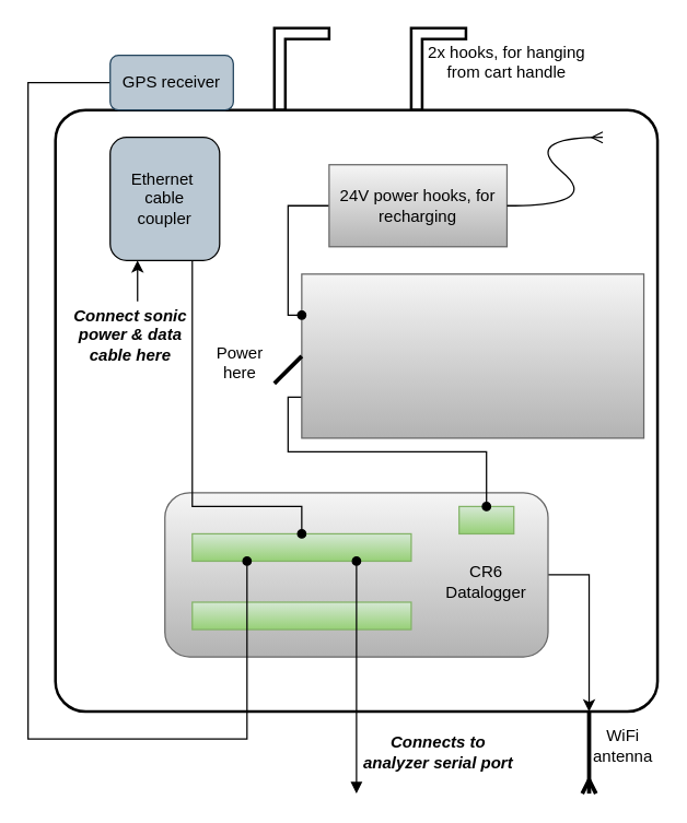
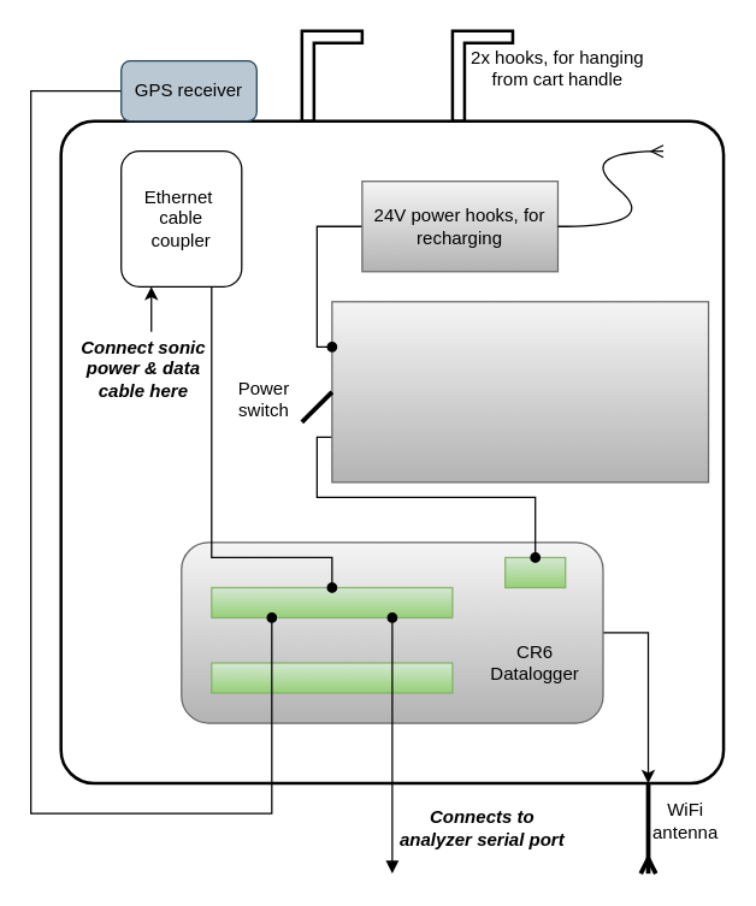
  <mxCell id="0" />
  <mxCell id="1" parent="0" />
  <mxCell id="2" value="" style="rounded=1;whiteSpace=wrap;html=1;fillColor=none;arcSize=5;strokeWidth=2;" vertex="1" parent="1"><mxGeometry x="40" y="80" width="440" height="440" as="geometry" /></mxCell>
  <mxCell id="3" style="edgeStyle=orthogonalEdgeStyle;rounded=0;html=1;exitX=1;exitY=0.5;exitDx=0;exitDy=0;entryX=0.75;entryY=1;entryDx=0;entryDy=0;jettySize=auto;orthogonalLoop=1;" edge="1" parent="1" source="4"><mxGeometry relative="1" as="geometry"><mxPoint x="430" y="520" as="targetPoint" /><Array as="points"><mxPoint x="430" y="420" /></Array></mxGeometry></mxCell>
  <mxCell id="4" value="" style="rounded=1;whiteSpace=wrap;html=1;fillColor=#f5f5f5;strokeColor=#666666;gradientColor=#b3b3b3;" vertex="1" parent="1"><mxGeometry x="120" y="360" width="280" height="120" as="geometry" /></mxCell>
  <mxCell id="5" value="" style="rounded=0;whiteSpace=wrap;html=1;fillColor=#d5e8d4;strokeColor=#82b366;gradientColor=#97d077;" vertex="1" parent="1"><mxGeometry x="335" y="370" width="40" height="20" as="geometry" /></mxCell>
  <mxCell id="6" value="" style="rounded=0;whiteSpace=wrap;html=1;fillColor=#d5e8d4;strokeColor=#82b366;gradientColor=#97d077;" vertex="1" parent="1"><mxGeometry x="140" y="390" width="160" height="20" as="geometry" /></mxCell>
  <mxCell id="7" value="" style="rounded=0;whiteSpace=wrap;html=1;fillColor=#d5e8d4;strokeColor=#82b366;gradientColor=#97d077;" vertex="1" parent="1"><mxGeometry x="140" y="440" width="160" height="20" as="geometry" /></mxCell>
- <mxCell id="8" value="CR6&lt;br&gt;Datalogger&lt;br&gt;" style="text;html=1;strokeColor=none;fillColor=none;align=center;verticalAlign=middle;whiteSpace=wrap;rounded=0;" vertex="1" parent="1"><mxGeometry x="320" y="400" width="70" height="50" as="geometry" /></mxCell>
+ <mxCell id="8" value="CR6&lt;br&gt;Datalogger&lt;br&gt;" style="text;html=1;strokeColor=none;fillColor=none;align=center;verticalAlign=middle;whiteSpace=wrap;rounded=0;" vertex="1" parent="1"><mxGeometry x="320" y="415" width="70" height="50" as="geometry" /></mxCell>
  <mxCell id="9" value="" style="endArrow=ERmany;html=1;exitX=0.75;exitY=1;exitDx=0;exitDy=0;strokeWidth=3;endFill=0;" edge="1" parent="1"><mxGeometry width="50" height="50" relative="1" as="geometry"><mxPoint x="430" y="520" as="sourcePoint" /><mxPoint x="430" y="580" as="targetPoint" /></mxGeometry></mxCell>
  <mxCell id="10" value="WiFi&lt;br&gt;antenna&lt;br&gt;" style="text;html=1;strokeColor=none;fillColor=none;align=center;verticalAlign=middle;whiteSpace=wrap;rounded=0;" vertex="1" parent="1"><mxGeometry x="430" y="530" width="50" height="30" as="geometry" /></mxCell>
  <mxCell id="11" style="edgeStyle=orthogonalEdgeStyle;rounded=0;html=1;exitX=0;exitY=0.75;exitDx=0;exitDy=0;entryX=0.5;entryY=0;entryDx=0;entryDy=0;jettySize=auto;orthogonalLoop=1;endArrow=oval;endFill=1;" edge="1" parent="1" source="12" target="5"><mxGeometry relative="1" as="geometry"><Array as="points"><mxPoint x="210" y="290" /><mxPoint x="210" y="330" /><mxPoint x="355" y="330" /></Array></mxGeometry></mxCell>
  <mxCell id="12" value="" style="rounded=0;whiteSpace=wrap;html=1;fillColor=#f5f5f5;strokeColor=#666666;gradientColor=#b3b3b3;" vertex="1" parent="1"><mxGeometry x="220" y="200" width="250" height="120" as="geometry" /></mxCell>
  <mxCell id="13" style="edgeStyle=orthogonalEdgeStyle;rounded=0;html=1;exitX=0.75;exitY=1;exitDx=0;exitDy=0;entryX=0.5;entryY=0;entryDx=0;entryDy=0;jettySize=auto;orthogonalLoop=1;endArrow=oval;endFill=1;" edge="1" parent="1" source="14" target="6"><mxGeometry relative="1" as="geometry"><Array as="points"><mxPoint x="140" y="370" /><mxPoint x="220" y="370" /></Array></mxGeometry></mxCell>
- <mxCell id="14" value="Ethernet&amp;nbsp;&lt;br&gt;cable&lt;br&gt;coupler&lt;br&gt;" style="rounded=1;whiteSpace=wrap;html=1;fillColor=#bac8d3;" vertex="1" parent="1"><mxGeometry x="80" y="100" width="80" height="90" as="geometry" /></mxCell>
+ <mxCell id="14" value="Ethernet&amp;nbsp;&lt;br&gt;cable&lt;br&gt;coupler&lt;br&gt;" style="rounded=1;whiteSpace=wrap;html=1;" vertex="1" parent="1"><mxGeometry x="80" y="100" width="80" height="90" as="geometry" /></mxCell>
  <mxCell id="15" value="" style="endArrow=classic;html=1;entryX=0.25;entryY=1;entryDx=0;entryDy=0;" edge="1" parent="1" target="14"><mxGeometry width="50" height="50" relative="1" as="geometry"><mxPoint x="100" y="220" as="sourcePoint" /><mxPoint x="-20" y="290" as="targetPoint" /></mxGeometry></mxCell>
  <mxCell id="16" value="Connect sonic power &amp;amp; data cable here" style="text;html=1;strokeColor=none;fillColor=none;align=center;verticalAlign=middle;whiteSpace=wrap;rounded=0;fontStyle=3" vertex="1" parent="1"><mxGeometry x="50" y="220" width="90" height="50" as="geometry" /></mxCell>
  <mxCell id="17" style="edgeStyle=orthogonalEdgeStyle;rounded=0;html=1;exitX=0;exitY=0.5;exitDx=0;exitDy=0;entryX=0;entryY=0.25;entryDx=0;entryDy=0;jettySize=auto;orthogonalLoop=1;endArrow=oval;endFill=1;" edge="1" parent="1" source="18" target="12"><mxGeometry relative="1" as="geometry"><Array as="points"><mxPoint x="210" y="150" /><mxPoint x="210" y="230" /></Array></mxGeometry></mxCell>
  <mxCell id="18" value="24V power hooks, for recharging" style="rounded=0;whiteSpace=wrap;html=1;fillColor=#f5f5f5;strokeColor=#666666;gradientColor=#b3b3b3;" vertex="1" parent="1"><mxGeometry x="240" y="120" width="130" height="60" as="geometry" /></mxCell>
  <mxCell id="19" value="" style="curved=1;endArrow=ERmany;html=1;exitX=1;exitY=0.5;exitDx=0;exitDy=0;endFill=0;" edge="1" parent="1" source="18"><mxGeometry width="50" height="50" relative="1" as="geometry"><mxPoint x="425" y="150" as="sourcePoint" /><mxPoint x="440" y="100" as="targetPoint" /><Array as="points"><mxPoint x="440" y="150" /><mxPoint x="380" y="100" /></Array></mxGeometry></mxCell>
  <mxCell id="20" style="edgeStyle=orthogonalEdgeStyle;rounded=0;html=1;exitX=0;exitY=0.5;exitDx=0;exitDy=0;entryX=0.25;entryY=1;entryDx=0;entryDy=0;jettySize=auto;orthogonalLoop=1;endArrow=oval;endFill=1;" edge="1" parent="1" source="21" target="6"><mxGeometry relative="1" as="geometry"><Array as="points"><mxPoint x="20" y="60" /><mxPoint x="20" y="540" /><mxPoint x="180" y="540" /></Array></mxGeometry></mxCell>
  <mxCell id="21" value="GPS receiver" style="rounded=1;whiteSpace=wrap;html=1;fillColor=#bac8d3;strokeColor=#23445d;" vertex="1" parent="1"><mxGeometry x="80" y="40" width="90" height="40" as="geometry" /></mxCell>
  <mxCell id="22" style="edgeStyle=orthogonalEdgeStyle;rounded=0;html=1;exitX=0.75;exitY=1;exitDx=0;exitDy=0;endArrow=block;endFill=1;jettySize=auto;orthogonalLoop=1;startArrow=oval;startFill=1;" edge="1" parent="1" source="6"><mxGeometry relative="1" as="geometry"><mxPoint x="260" y="580" as="targetPoint" /></mxGeometry></mxCell>
  <mxCell id="23" value="Connects to analyzer serial port" style="text;html=1;strokeColor=none;fillColor=none;align=center;verticalAlign=middle;whiteSpace=wrap;rounded=0;fontStyle=3" vertex="1" parent="1"><mxGeometry x="260" y="530" width="120" height="40" as="geometry" /></mxCell>
  <mxCell id="24" value="" style="shape=corner;whiteSpace=wrap;html=1;strokeWidth=2;fillColor=none;dx=8;dy=8;" vertex="1" parent="1"><mxGeometry x="200" y="20" width="40" height="60" as="geometry" /></mxCell>
  <mxCell id="25" value="" style="shape=corner;whiteSpace=wrap;html=1;strokeWidth=2;fillColor=none;dx=8;dy=8;" vertex="1" parent="1"><mxGeometry x="300" y="20" width="40" height="60" as="geometry" /></mxCell>
  <mxCell id="26" value="2x hooks, for hanging from cart handle" style="text;html=1;strokeColor=none;fillColor=none;align=center;verticalAlign=middle;whiteSpace=wrap;rounded=0;" vertex="1" parent="1"><mxGeometry x="310" y="30" width="120" height="30" as="geometry" /></mxCell>
  <mxCell id="27" value="" style="endArrow=none;html=1;strokeWidth=3;" edge="1" parent="1"><mxGeometry width="50" height="50" relative="1" as="geometry"><mxPoint x="200" y="280" as="sourcePoint" /><mxPoint x="220" y="260" as="targetPoint" /></mxGeometry></mxCell>
- <mxCell id="28" value="Power here" style="text;html=1;strokeColor=none;fillColor=none;align=center;verticalAlign=middle;whiteSpace=wrap;rounded=0;" vertex="1" parent="1"><mxGeometry x="150" y="250" width="50" height="30" as="geometry" /></mxCell>
+ <mxCell id="28" value="Power switch" style="text;html=1;strokeColor=none;fillColor=none;align=center;verticalAlign=middle;whiteSpace=wrap;rounded=0;" vertex="1" parent="1"><mxGeometry x="150" y="250" width="50" height="30" as="geometry" /></mxCell>
